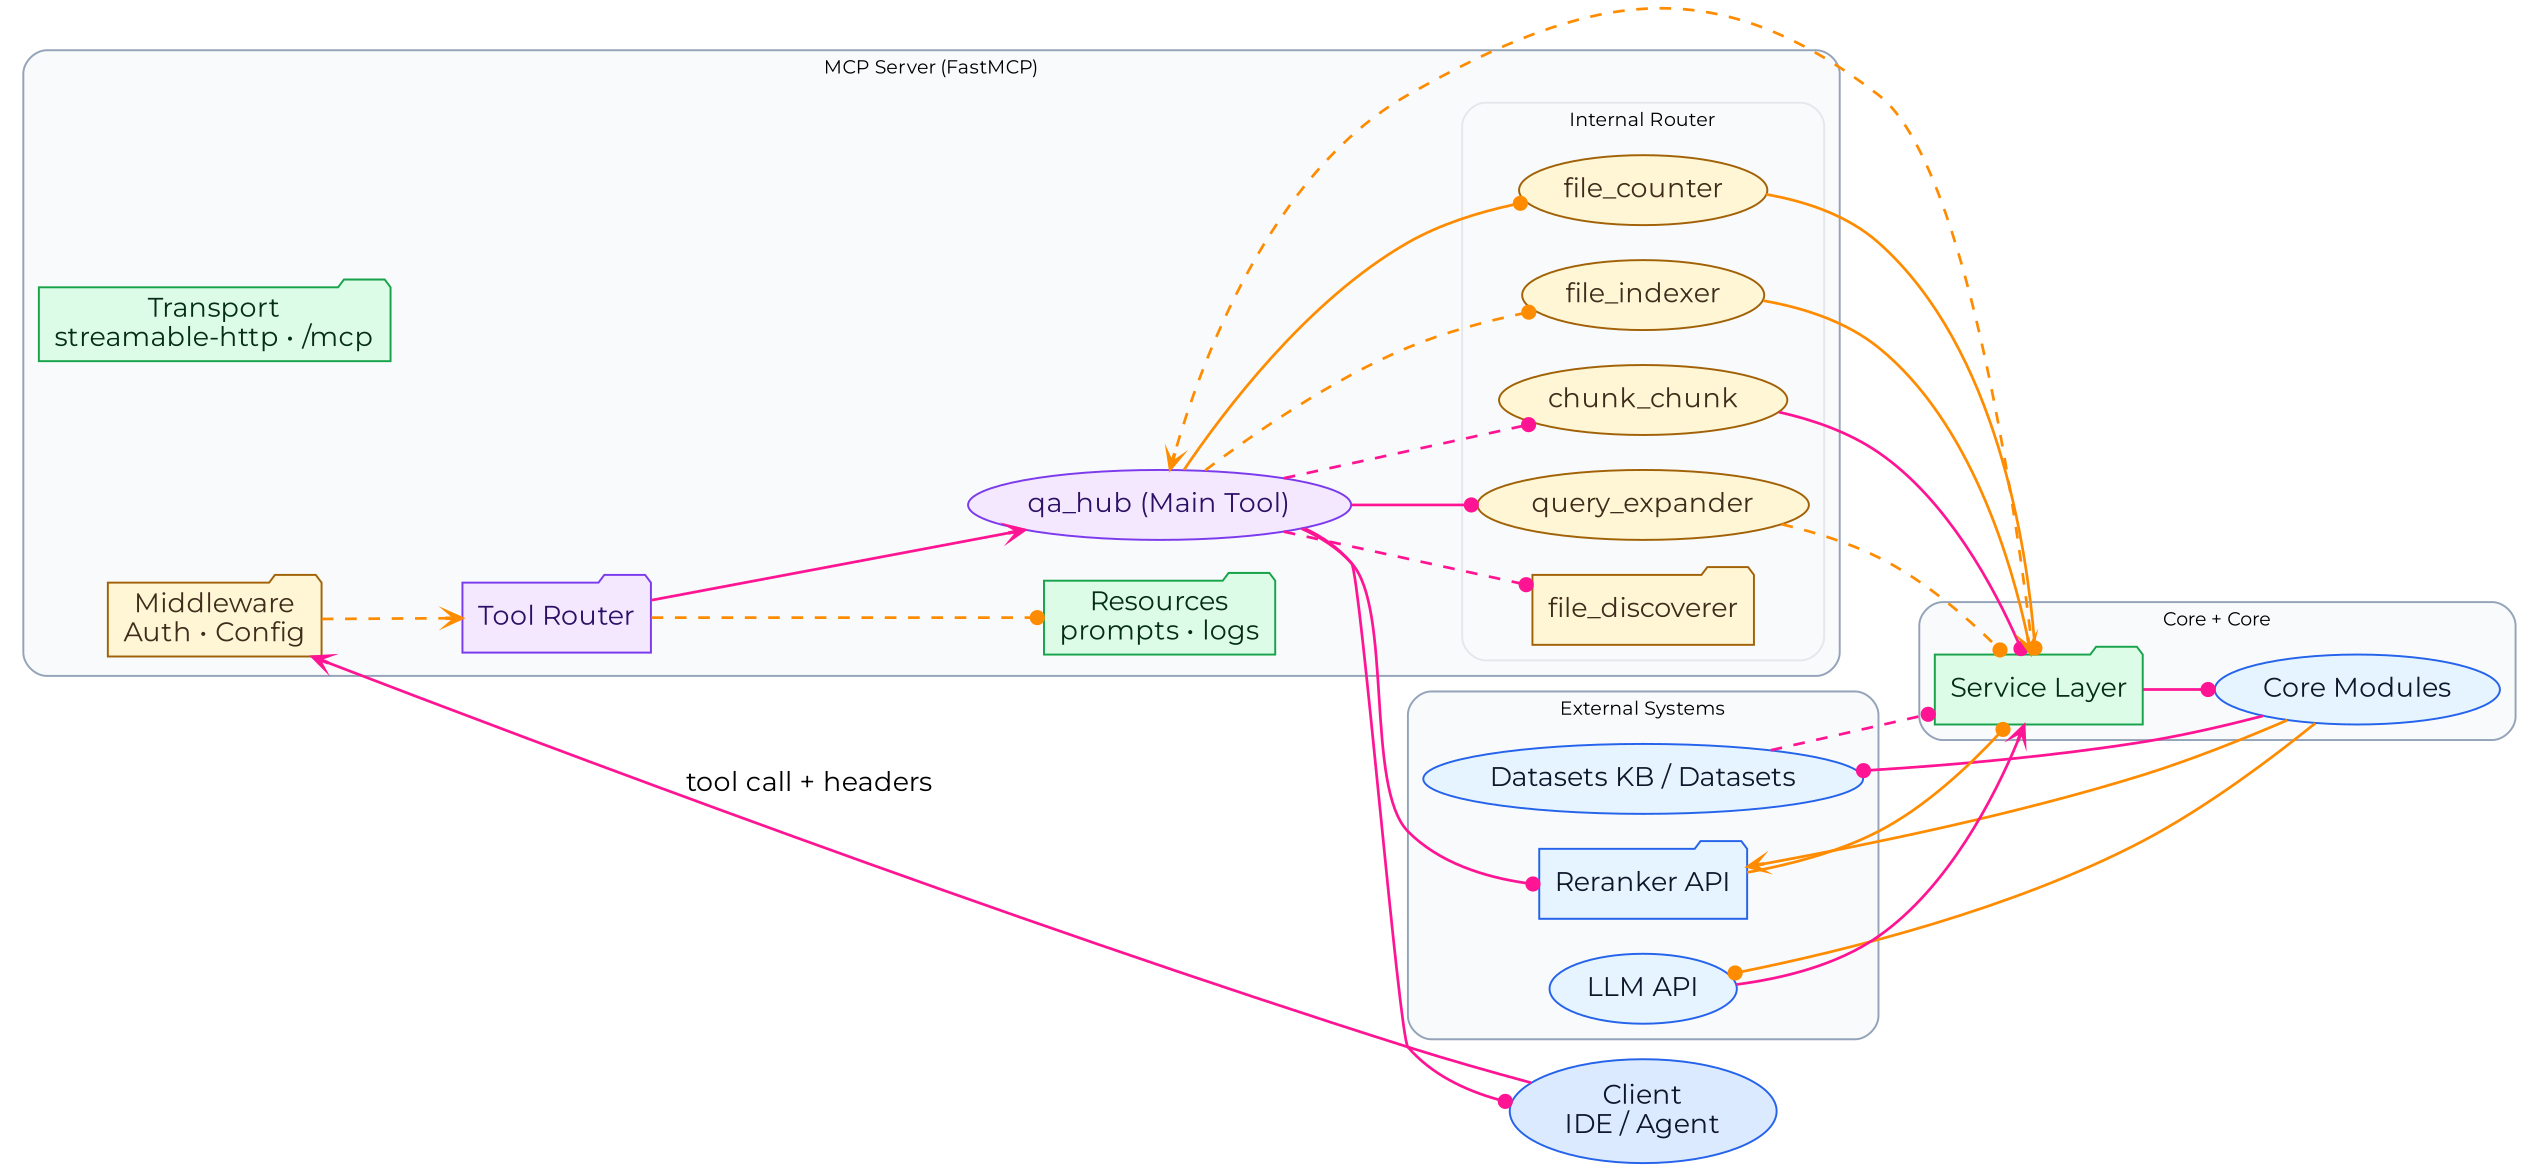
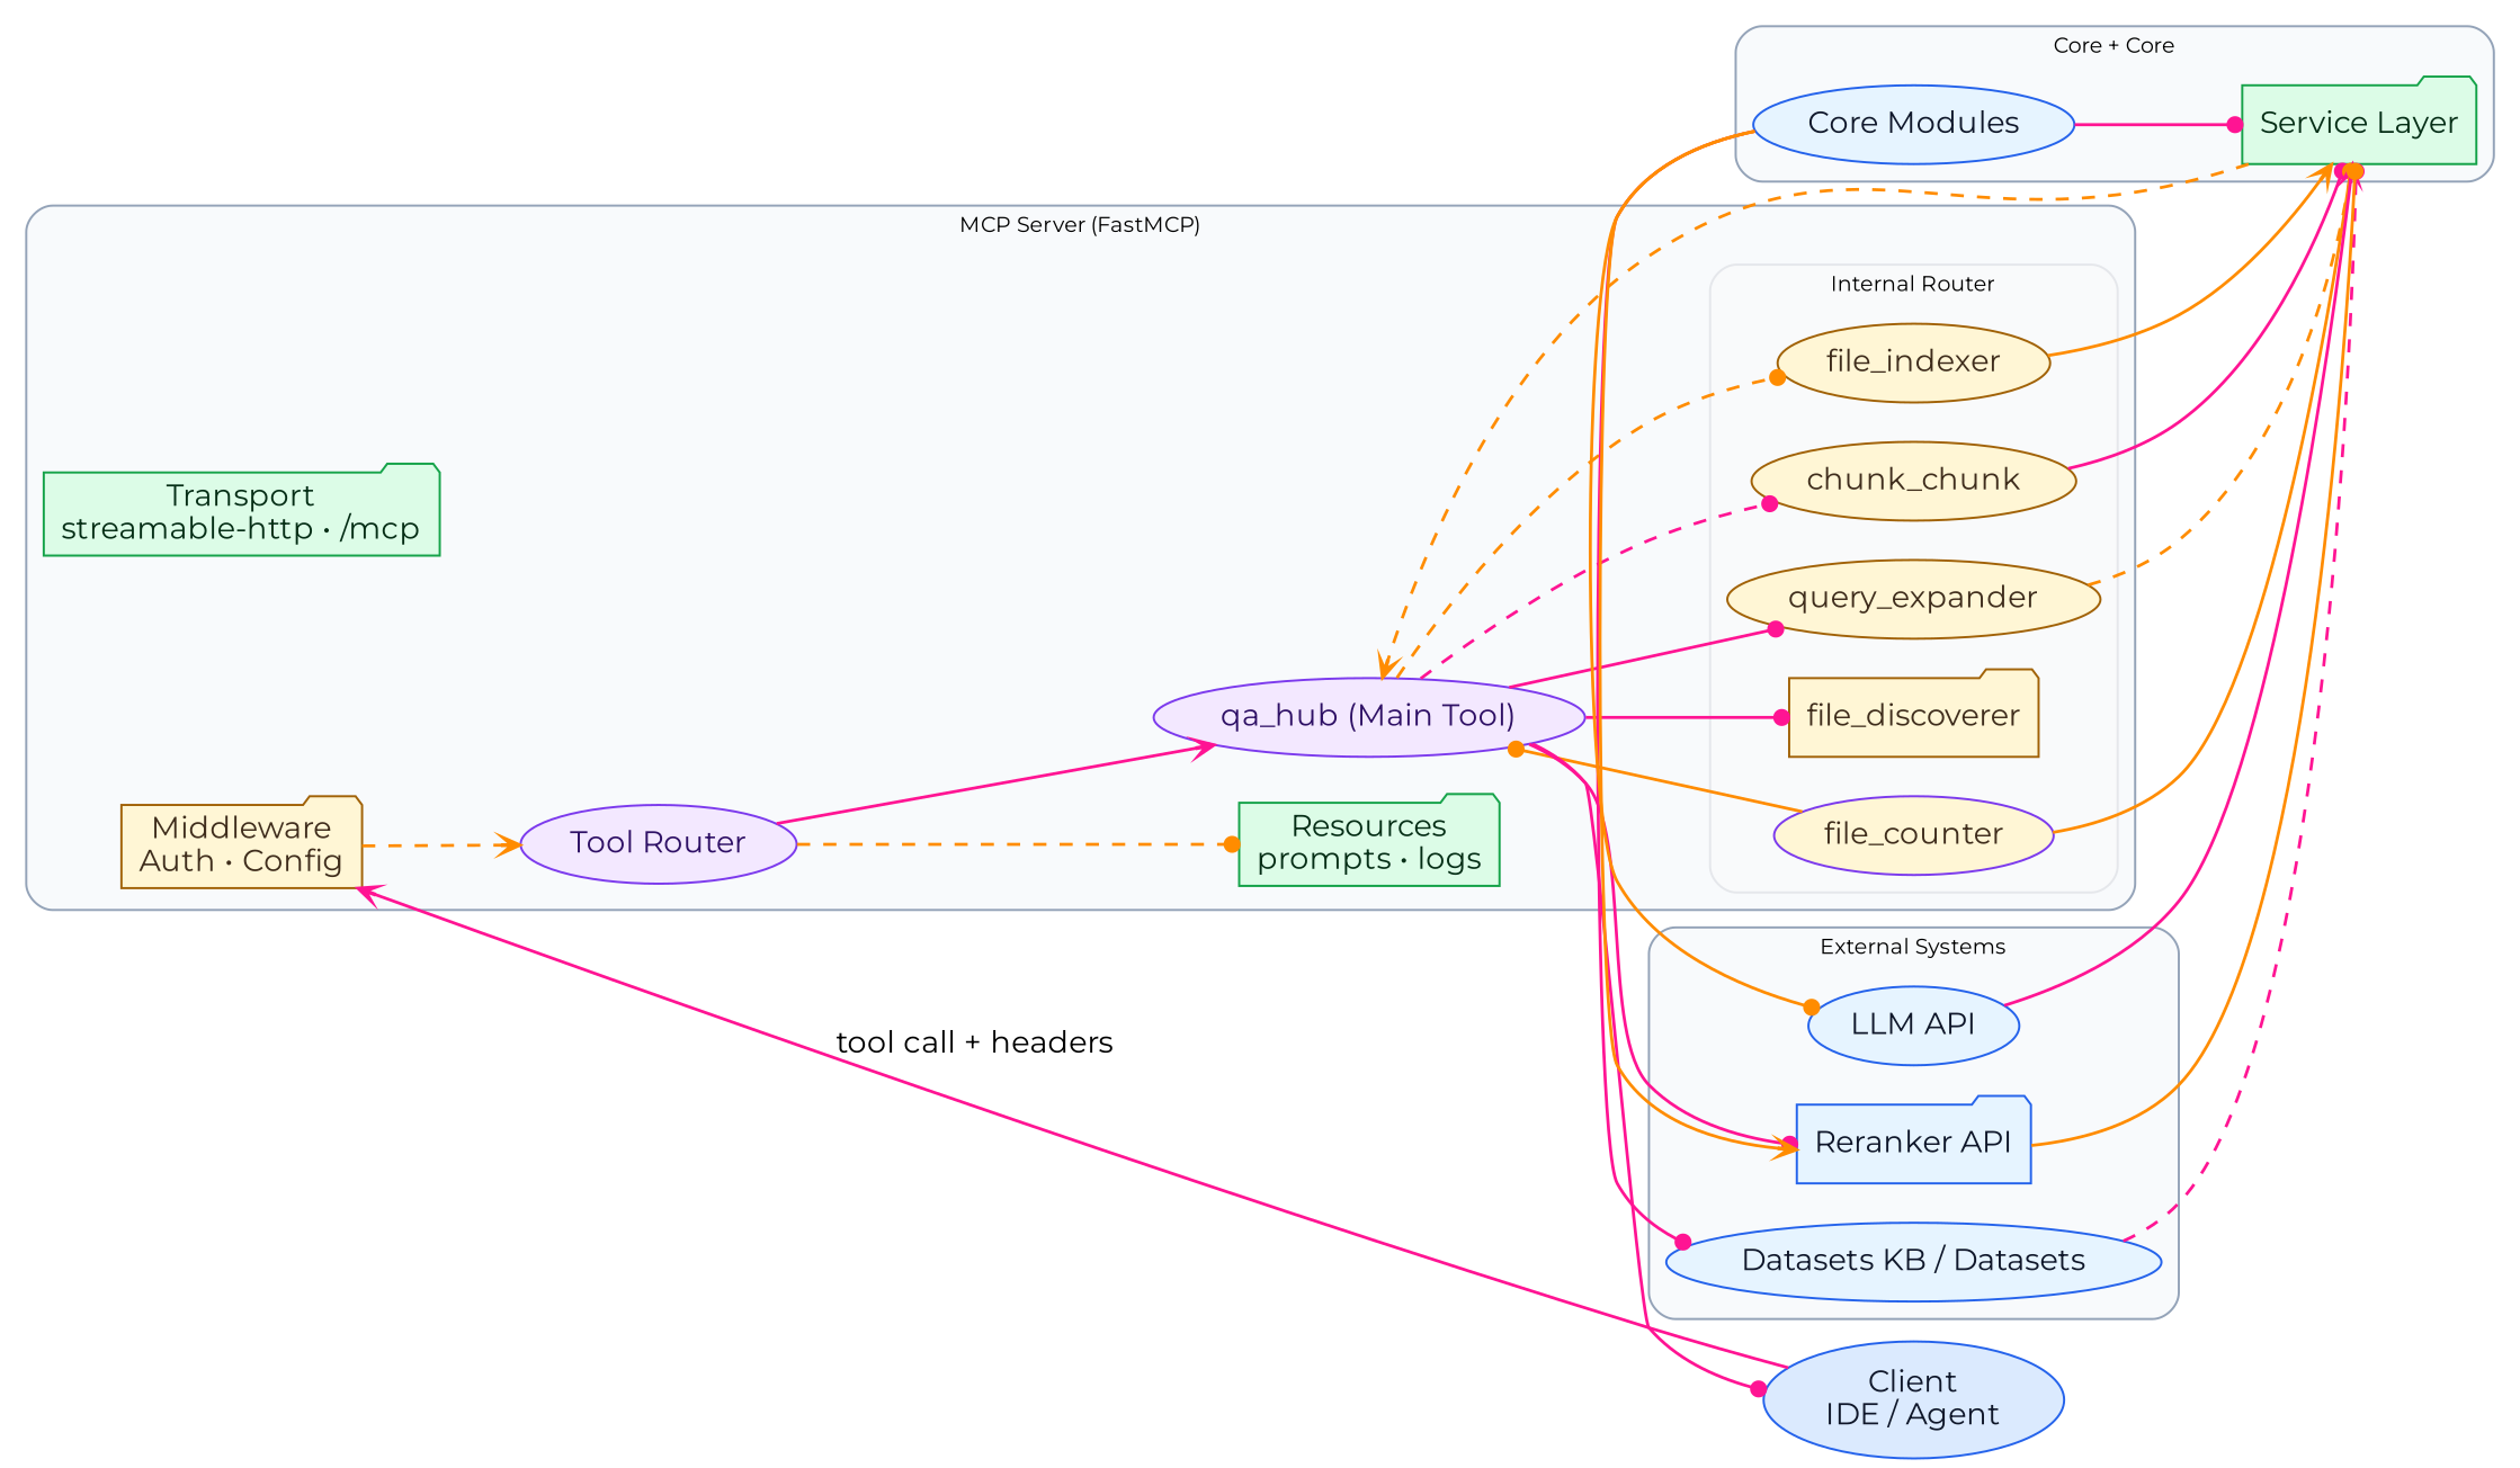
  digraph {
    bgcolor=white
    fontname=Montserrat
    fontsize=10
    labelloc=t
    rankdir=LR
    node [color="#A16207" fillcolor="#FFF6D5" fontcolor="#3F2D1C" fontname=Montserrat shape=ellipse style="rounded,filled"]
    edge [arrowhead=dot arrowsize=0.8 color=deeppink fontname=Montserrat penwidth=1.4 style=solid]
    n1 [label=file_discoverer shape=folder]
    n2 [label=query_expander]
    n3 [label=chunk_chunk]
    n4 [label=file_indexer]
-   n5 [label=file_counter]
+   n5 [color="#7C3AED" label=file_counter]
    n6 [color="#16A34A" fillcolor="#DCFCE7" fontcolor="#052E16" label="Transport\nstreamable-http • /mcp" shape=folder]
    n7 [label="Middleware\nAuth • Config" shape=folder]
-   n8 [color="#7C3AED" fillcolor="#F3E8FF" fontcolor="#2E1065" label="Tool Router" shape=folder]
+   n8 [color="#7C3AED" fillcolor="#F3E8FF" fontcolor="#2E1065" label="Tool Router"]
    n9 [color="#7C3AED" fillcolor="#F3E8FF" fontcolor="#2E1065" label="qa_hub (Main Tool)"]
    n10 [color="#16A34A" fillcolor="#DCFCE7" fontcolor="#052E16" label="Resources\nprompts • logs" shape=folder]
    n11 [color="#16A34A" fillcolor="#DCFCE7" fontcolor="#052E16" label="Service Layer" shape=folder]
    n12 [color="#2563EB" fillcolor="#E6F4FF" fontcolor="#0F172A" label="Core Modules"]
    n13 [color="#2563EB" fillcolor="#E6F4FF" fontcolor="#0F172A" label="Datasets KB / Datasets"]
    n14 [color="#2563EB" fillcolor="#E6F4FF" fontcolor="#0F172A" label="LLM API"]
    n15 [color="#2563EB" fillcolor="#E6F4FF" fontcolor="#0F172A" label="Reranker API" shape=folder]
    n16 [color="#2563EB" fillcolor="#DBEAFE" fontcolor="#0F172A" label="Client\nIDE / Agent"]
    subgraph cluster_1 {
      color="#94A3B8"
      fillcolor="#F8FAFC"
      label="MCP Server (FastMCP)"
      style="rounded,filled"
      n6
      n7
      n8
      n9
      n10
      subgraph cluster_2 {
        color="#E5E7EB"
        fillcolor="#F9FAFB"
        label="Internal Router"
        style="rounded,filled"
        n1
        n2
        n3
        n4
        n5
      }
    }
    subgraph cluster_3 {
      color="#94A3B8"
      fillcolor="#F8FAFC"
      label="Core + Core"
      style="rounded,filled"
      n11
      n12
    }
    subgraph cluster_4 {
      color="#94A3B8"
      fillcolor="#F8FAFC"
      label="External Systems"
      style="rounded,filled"
      n13
      n14
      n15
    }
    n2 -> n11 [color=darkorange style=dashed]
    n3 -> n11
    n4 -> n11 [arrowhead=vee color=darkorange style=bold]
    n5 -> n11 [color=darkorange style=bold]
    n7 -> n8 [arrowhead=vee color=darkorange style=dashed]
    n8 -> n9 [arrowhead=vee]
    n8 -> n10 [color=darkorange style=dashed]
-   n9 -> n1 [style=dashed]
+   n9 -> n1 [style=bold]
    n9 -> n2
    n9 -> n3 [style=dashed]
    n9 -> n4 [color=darkorange style=dashed]
-   n9 -> n5 [color=darkorange]
+   n5 -> n9 [color=darkorange]
    n9 -> n15 [style=bold]
    n9 -> n16
    n11 -> n9 [arrowhead=vee color=darkorange style=dashed]
-   n11 -> n12 [style=bold]
+   n12 -> n11 [style=bold]
    n12 -> n13
    n12 -> n14 [color=darkorange style=bold]
    n12 -> n15 [arrowhead=vee color=darkorange style=bold]
    n13 -> n11 [style=dashed]
    n14 -> n11 [arrowhead=vee]
    n15 -> n11 [color=darkorange]
    n16 -> n7 [arrowhead=vee label="tool call + headers"]
  }
